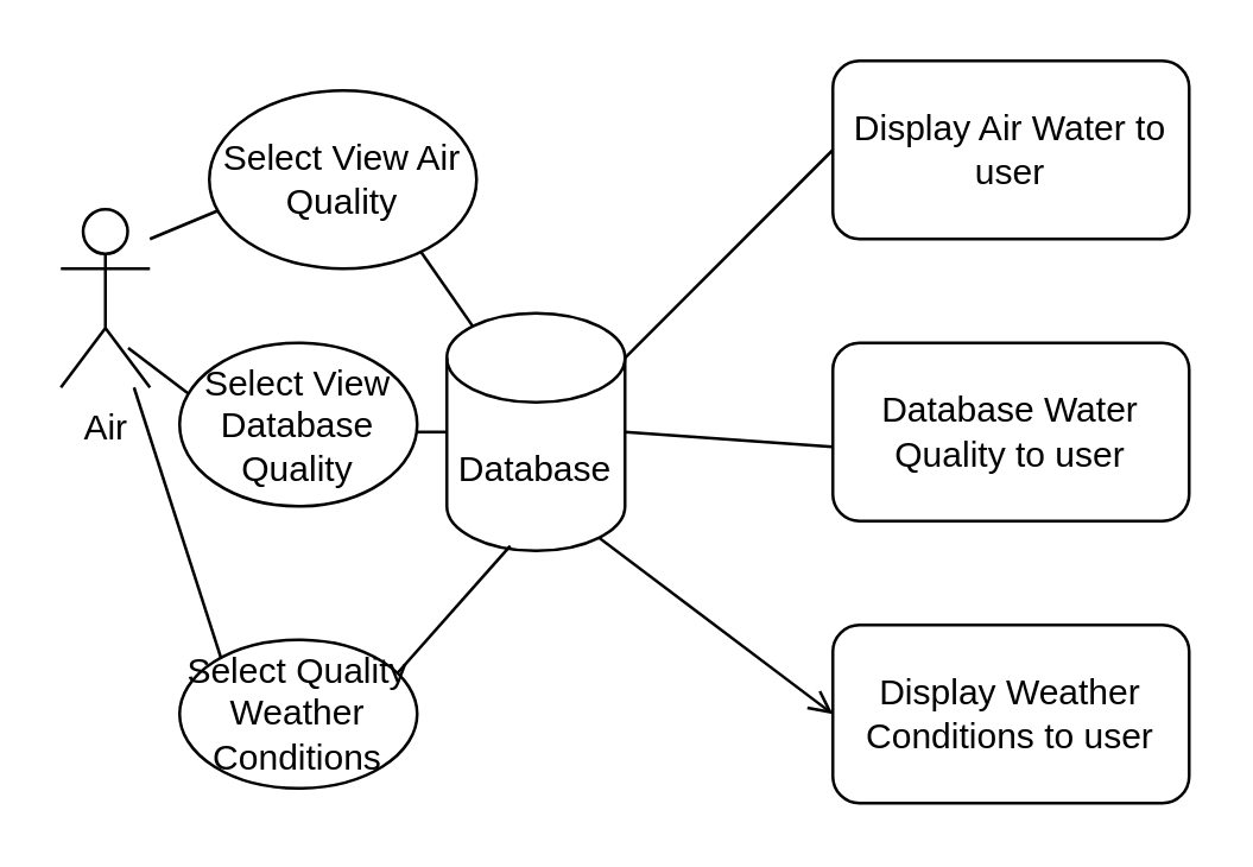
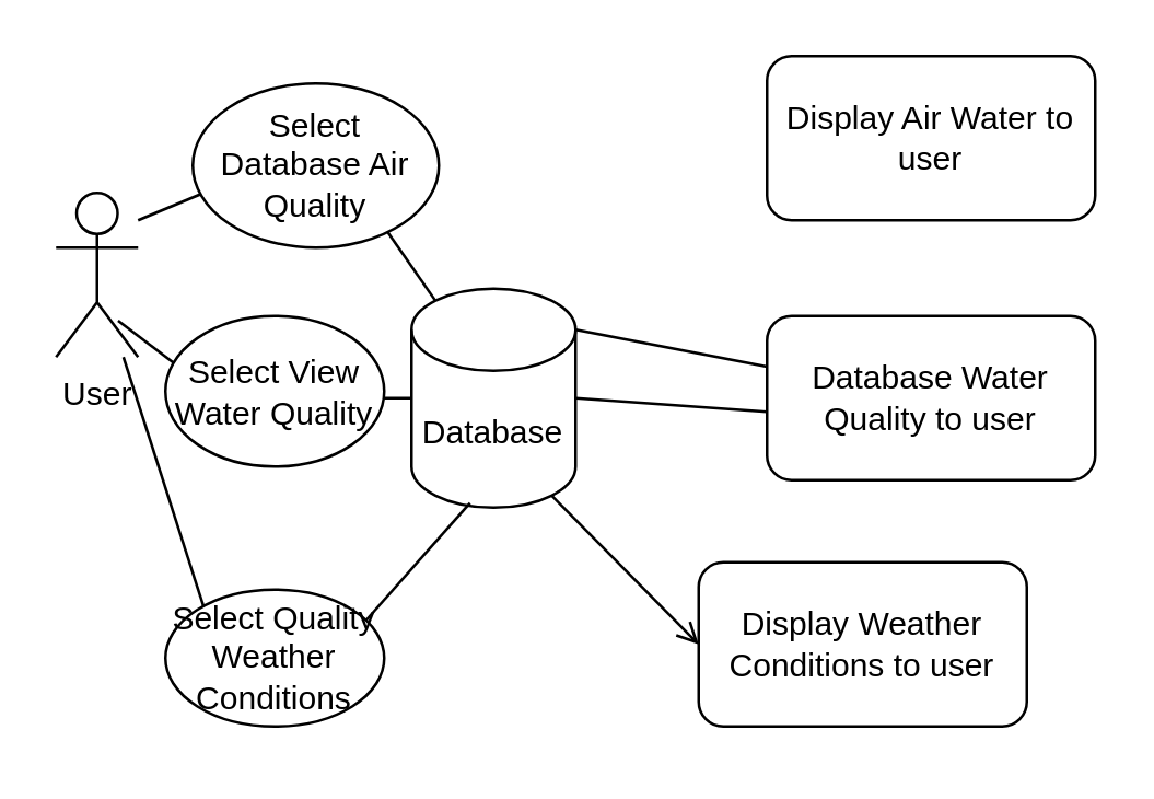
  <mxCell id="0" />
  <mxCell id="1" parent="0" />
- <mxCell id="2" value="Air&lt;div&gt;&lt;br&gt;&lt;/div&gt;" style="shape=umlActor;verticalLabelPosition=bottom;verticalAlign=top;html=1;" vertex="1" parent="1"><mxGeometry x="20" y="70" width="30" height="60" as="geometry" /></mxCell>
+ <mxCell id="2" value="User&lt;div&gt;&lt;br&gt;&lt;/div&gt;" style="shape=umlActor;verticalLabelPosition=bottom;verticalAlign=top;html=1;" vertex="1" parent="1"><mxGeometry x="20" y="70" width="30" height="60" as="geometry" /></mxCell>
  <mxCell id="3" value="Database" style="shape=cylinder3;whiteSpace=wrap;html=1;boundedLbl=1;backgroundOutline=1;size=15;" vertex="1" parent="1"><mxGeometry x="150" y="105" width="60" height="80" as="geometry" /></mxCell>
  <mxCell id="4" value="Display Air Water to user" style="rounded=1;whiteSpace=wrap;html=1;" vertex="1" parent="1"><mxGeometry x="280" y="20" width="120" height="60" as="geometry" /></mxCell>
  <mxCell id="5" value="Database Water Quality to user" style="rounded=1;whiteSpace=wrap;html=1;" vertex="1" parent="1"><mxGeometry x="280" y="115" width="120" height="60" as="geometry" /></mxCell>
- <mxCell id="6" value="Display Weather Conditions to user" style="rounded=1;whiteSpace=wrap;html=1;" vertex="1" parent="1"><mxGeometry x="280" y="210" width="120" height="60" as="geometry" /></mxCell>
+ <mxCell id="6" value="Display Weather Conditions to user" style="rounded=1;whiteSpace=wrap;html=1;" vertex="1" parent="1"><mxGeometry x="255" y="205" width="120" height="60" as="geometry" /></mxCell>
  <mxCell id="7" value="" style="endArrow=none;html=1;rounded=0;exitX=0;exitY=0.5;exitDx=0;exitDy=0;" edge="1" parent="1" target="2"><mxGeometry width="50" height="50" relative="1" as="geometry"><mxPoint x="80" y="240" as="sourcePoint" /><mxPoint x="40" y="200" as="targetPoint" /></mxGeometry></mxCell>
  <mxCell id="8" value="" style="endArrow=none;html=1;rounded=0;entryX=0;entryY=0.5;entryDx=0;entryDy=0;exitX=0.756;exitY=0.778;exitDx=0;exitDy=0;exitPerimeter=0;" edge="1" parent="1" source="2"><mxGeometry width="50" height="50" relative="1" as="geometry"><mxPoint x="-10" y="310" as="sourcePoint" /><mxPoint x="80" y="145" as="targetPoint" /></mxGeometry></mxCell>
  <mxCell id="9" value="" style="endArrow=none;html=1;rounded=0;entryX=0;entryY=0.25;entryDx=0;entryDy=0;" edge="1" parent="1"><mxGeometry width="50" height="50" relative="1" as="geometry"><mxPoint x="50" y="80" as="sourcePoint" /><mxPoint x="80" y="67.5" as="targetPoint" /></mxGeometry></mxCell>
  <mxCell id="10" value="" style="endArrow=none;html=1;rounded=0;entryX=0.356;entryY=0.979;entryDx=0;entryDy=0;entryPerimeter=0;" edge="1" parent="1" target="3"><mxGeometry width="50" height="50" relative="1" as="geometry"><mxPoint x="130" y="230" as="sourcePoint" /><mxPoint x="160" y="200" as="targetPoint" /></mxGeometry></mxCell>
  <mxCell id="11" value="" style="endArrow=none;html=1;rounded=0;entryX=0;entryY=0.5;entryDx=0;entryDy=0;entryPerimeter=0;" edge="1" parent="1" target="3"><mxGeometry width="50" height="50" relative="1" as="geometry"><mxPoint x="140" y="145" as="sourcePoint" /><mxPoint x="220" y="50" as="targetPoint" /></mxGeometry></mxCell>
  <mxCell id="12" value="" style="endArrow=none;html=1;rounded=0;entryX=0.145;entryY=0;entryDx=0;entryDy=4.35;entryPerimeter=0;exitX=1;exitY=0.75;exitDx=0;exitDy=0;" edge="1" parent="1" target="3"><mxGeometry width="50" height="50" relative="1" as="geometry"><mxPoint x="140" y="82.5" as="sourcePoint" /><mxPoint x="180" y="50" as="targetPoint" /></mxGeometry></mxCell>
- <mxCell id="13" value="" style="endArrow=none;html=1;rounded=0;entryX=0;entryY=0.5;entryDx=0;entryDy=0;exitX=1;exitY=0.188;exitDx=0;exitDy=0;exitPerimeter=0;" edge="1" parent="1" source="3" target="4"><mxGeometry width="50" height="50" relative="1" as="geometry"><mxPoint x="200" y="120" as="sourcePoint" /><mxPoint x="250" y="70" as="targetPoint" /></mxGeometry></mxCell>
+ <mxCell id="13" value="" style="endArrow=none;html=1;rounded=0;exitX=1;exitY=0.188;exitDx=0;exitDy=0;exitPerimeter=0;" edge="1" parent="1" source="3" target="5"><mxGeometry width="50" height="50" relative="1" as="geometry"><mxPoint x="200" y="120" as="sourcePoint" /><mxPoint x="250" y="70" as="targetPoint" /></mxGeometry></mxCell>
  <mxCell id="14" value="" style="endArrow=none;html=1;rounded=0;exitX=1;exitY=0.5;exitDx=0;exitDy=0;exitPerimeter=0;" edge="1" parent="1" source="3"><mxGeometry width="50" height="50" relative="1" as="geometry"><mxPoint x="230" y="200" as="sourcePoint" /><mxPoint x="280" y="150" as="targetPoint" /></mxGeometry></mxCell>
  <mxCell id="15" value="" style="endArrow=open;html=1;rounded=0;entryX=0;entryY=0.5;entryDx=0;entryDy=0;exitX=0.855;exitY=1;exitDx=0;exitDy=-4.35;exitPerimeter=0;" edge="1" parent="1" source="3" target="6"><mxGeometry width="50" height="50" relative="1" as="geometry"><mxPoint x="180" y="240" as="sourcePoint" /><mxPoint x="230" y="190" as="targetPoint" /></mxGeometry></mxCell>
- <mxCell id="16" value="Select View Air Quality" style="ellipse;whiteSpace=wrap;html=1;" vertex="1" parent="1"><mxGeometry x="70" y="30" width="90" height="60" as="geometry" /></mxCell>
- <mxCell id="17" value="Select View Database Quality" style="ellipse;whiteSpace=wrap;html=1;" vertex="1" parent="1"><mxGeometry x="60" y="115" width="80" height="55" as="geometry" /></mxCell>
+ <mxCell id="16" value="Select Database Air Quality" style="ellipse;whiteSpace=wrap;html=1;" vertex="1" parent="1"><mxGeometry x="70" y="30" width="90" height="60" as="geometry" /></mxCell>
+ <mxCell id="17" value="Select View Water Quality" style="ellipse;whiteSpace=wrap;html=1;" vertex="1" parent="1"><mxGeometry x="60" y="115" width="80" height="55" as="geometry" /></mxCell>
  <mxCell id="18" value="Select Quality Weather Conditions" style="ellipse;whiteSpace=wrap;html=1;" vertex="1" parent="1"><mxGeometry x="60" y="215" width="80" height="50" as="geometry" /></mxCell>
